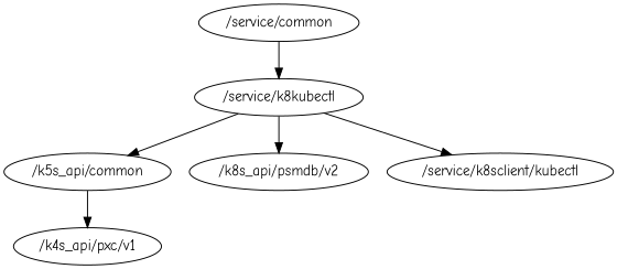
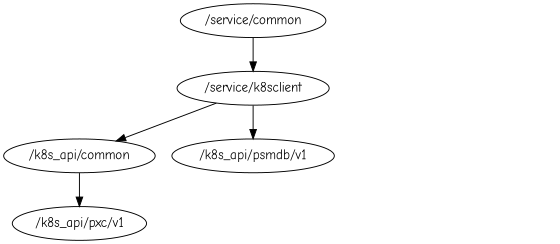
  digraph {
    fontname="Comic Neue"
    node [fontname="Comic Neue"]
    edge [fontname="Comic Neue"]
    n1 [label="/service/common"]
-   "/service/k8sclient" [label="/service/k8kubectl"]
-   "/k8s_api/common" [label="/k5s_api/common"]
-   "/k8s_api/psmdb/v1" [label="/k8s_api/psmdb/v2"]
-   "/service/k8sclient/kubectl"
-   "/k8s_api/pxc/v1" [label="/k4s_api/pxc/v1"]
+   "/service/k8sclient"
+   "/k8s_api/common"
+   "/k8s_api/psmdb/v1"
+   "/k8s_api/pxc/v1"
    n1 -> "/service/k8sclient"
    "/service/k8sclient" -> "/k8s_api/common"
    "/service/k8sclient" -> "/k8s_api/psmdb/v1"
-   "/service/k8sclient" -> "/service/k8sclient/kubectl"
    "/k8s_api/common" -> "/k8s_api/pxc/v1"
  }
